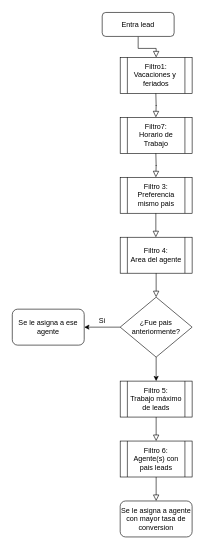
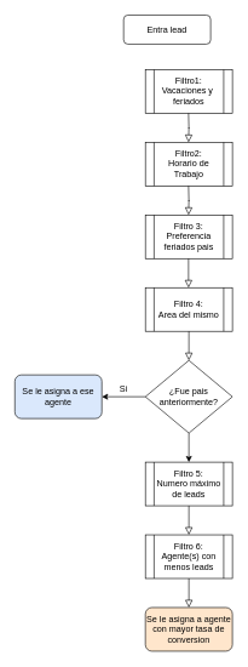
  <mxCell id="0" />
  <mxCell id="1" parent="0" />
- <mxCell id="2" value="" style="rounded=0;html=1;jettySize=auto;orthogonalLoop=1;fontSize=11;endArrow=block;endFill=0;endSize=8;strokeWidth=1;shadow=0;labelBackgroundColor=none;edgeStyle=orthogonalEdgeStyle;entryX=0.5;entryY=0;entryDx=0;entryDy=0;" parent="1" source="3" target="5" edge="1"><mxGeometry relative="1" as="geometry"><mxPoint x="260" y="165" as="targetPoint" /></mxGeometry></mxCell>
  <mxCell id="3" value="Entra lead" style="rounded=1;whiteSpace=wrap;html=1;fontSize=12;glass=0;strokeWidth=1;shadow=0;" parent="1" vertex="1"><mxGeometry x="170" y="20" width="120" height="40" as="geometry" /></mxCell>
- <mxCell id="4" value="Filtro 4:&lt;br&gt;Area del agente" style="shape=process;whiteSpace=wrap;html=1;backgroundOutline=1;" vertex="1" parent="1"><mxGeometry x="200" y="395" width="120" height="60" as="geometry" /></mxCell>
+ <mxCell id="4" value="Filtro 4:&lt;br&gt;Area del mismo" style="shape=process;whiteSpace=wrap;html=1;backgroundOutline=1;" vertex="1" parent="1"><mxGeometry x="200" y="395" width="120" height="60" as="geometry" /></mxCell>
  <mxCell id="5" value="Filtro1:&lt;br&gt;Vacaciones y&amp;nbsp; feriados" style="shape=process;whiteSpace=wrap;html=1;backgroundOutline=1;" vertex="1" parent="1"><mxGeometry x="200" y="95" width="120" height="60" as="geometry" /></mxCell>
- <mxCell id="6" value="Filtro7:&lt;br&gt;Horario de Trabajo" style="shape=process;whiteSpace=wrap;html=1;backgroundOutline=1;" vertex="1" parent="1"><mxGeometry x="200" y="195" width="120" height="60" as="geometry" /></mxCell>
+ <mxCell id="6" value="Filtro2:&lt;br&gt;Horario de Trabajo" style="shape=process;whiteSpace=wrap;html=1;backgroundOutline=1;" vertex="1" parent="1"><mxGeometry x="200" y="195" width="120" height="60" as="geometry" /></mxCell>
  <mxCell id="7" value="" style="rounded=0;html=1;jettySize=auto;orthogonalLoop=1;fontSize=11;endArrow=block;endFill=0;endSize=8;strokeWidth=1;shadow=0;labelBackgroundColor=none;edgeStyle=orthogonalEdgeStyle;entryX=0.5;entryY=0;entryDx=0;entryDy=0;" edge="1" parent="1"><mxGeometry relative="1" as="geometry"><mxPoint x="259.5" y="155" as="sourcePoint" /><mxPoint x="259.5" y="195" as="targetPoint" /></mxGeometry></mxCell>
  <mxCell id="8" value="" style="rounded=0;html=1;jettySize=auto;orthogonalLoop=1;fontSize=11;endArrow=block;endFill=0;endSize=8;strokeWidth=1;shadow=0;labelBackgroundColor=none;edgeStyle=orthogonalEdgeStyle;entryX=0.5;entryY=0;entryDx=0;entryDy=0;" edge="1" parent="1"><mxGeometry relative="1" as="geometry"><mxPoint x="259.5" y="255" as="sourcePoint" /><mxPoint x="259.5" y="295" as="targetPoint" /></mxGeometry></mxCell>
  <mxCell id="9" value="¿Fue pais anteriormente?" style="rhombus;whiteSpace=wrap;html=1;" vertex="1" parent="1"><mxGeometry x="200" y="495" width="120" height="100" as="geometry" /></mxCell>
  <mxCell id="10" value="" style="endArrow=classic;html=1;exitX=0;exitY=0.5;exitDx=0;exitDy=0;" edge="1" parent="1" source="9"><mxGeometry width="50" height="50" relative="1" as="geometry"><mxPoint x="140" y="585" as="sourcePoint" /><mxPoint x="140" y="545" as="targetPoint" /></mxGeometry></mxCell>
  <mxCell id="11" value="Si" style="text;html=1;strokeColor=none;fillColor=none;align=center;verticalAlign=middle;whiteSpace=wrap;rounded=0;" vertex="1" parent="1"><mxGeometry x="150" y="525" width="40" height="20" as="geometry" /></mxCell>
- <mxCell id="12" value="Se le asigna a ese agente" style="rounded=1;whiteSpace=wrap;html=1;" vertex="1" parent="1"><mxGeometry x="20" y="515" width="120" height="60" as="geometry" /></mxCell>
+ <mxCell id="12" value="Se le asigna a ese agente" style="rounded=1;whiteSpace=wrap;html=1;fillColor=#dae8fc;" vertex="1" parent="1"><mxGeometry x="20" y="515" width="120" height="60" as="geometry" /></mxCell>
  <mxCell id="13" value="" style="endArrow=classic;html=1;exitX=0.5;exitY=1;exitDx=0;exitDy=0;" edge="1" parent="1" source="9"><mxGeometry width="50" height="50" relative="1" as="geometry"><mxPoint x="160" y="825" as="sourcePoint" /><mxPoint x="260" y="635" as="targetPoint" /></mxGeometry></mxCell>
- <mxCell id="14" value="Filtro 3:&lt;br&gt;Preferencia mismo pais" style="shape=process;whiteSpace=wrap;html=1;backgroundOutline=1;" vertex="1" parent="1"><mxGeometry x="200" y="295" width="120" height="60" as="geometry" /></mxCell>
+ <mxCell id="14" value="Filtro 3:&lt;br&gt;Preferencia feriados pais" style="shape=process;whiteSpace=wrap;html=1;backgroundOutline=1;" vertex="1" parent="1"><mxGeometry x="200" y="295" width="120" height="60" as="geometry" /></mxCell>
  <mxCell id="15" value="" style="rounded=0;html=1;jettySize=auto;orthogonalLoop=1;fontSize=11;endArrow=block;endFill=0;endSize=8;strokeWidth=1;shadow=0;labelBackgroundColor=none;edgeStyle=orthogonalEdgeStyle;entryX=0.5;entryY=0;entryDx=0;entryDy=0;" edge="1" parent="1"><mxGeometry relative="1" as="geometry"><mxPoint x="260" y="455" as="sourcePoint" /><mxPoint x="260" y="495" as="targetPoint" /><Array as="points"><mxPoint x="260.5" y="485" /><mxPoint x="260.5" y="485" /></Array></mxGeometry></mxCell>
- <mxCell id="16" value="Filtro 5:&lt;br&gt;Trabajo máximo de leads" style="shape=process;whiteSpace=wrap;html=1;backgroundOutline=1;" vertex="1" parent="1"><mxGeometry x="200" y="635" width="120" height="60" as="geometry" /></mxCell>
+ <mxCell id="16" value="Filtro 5:&lt;br&gt;Numero máximo de leads" style="shape=process;whiteSpace=wrap;html=1;backgroundOutline=1;" vertex="1" parent="1"><mxGeometry x="200" y="635" width="120" height="60" as="geometry" /></mxCell>
  <mxCell id="17" value="" style="rounded=0;html=1;jettySize=auto;orthogonalLoop=1;fontSize=11;endArrow=block;endFill=0;endSize=8;strokeWidth=1;shadow=0;labelBackgroundColor=none;edgeStyle=orthogonalEdgeStyle;entryX=0.5;entryY=0;entryDx=0;entryDy=0;" edge="1" parent="1"><mxGeometry relative="1" as="geometry"><mxPoint x="259.5" y="355" as="sourcePoint" /><mxPoint x="259.5" y="395" as="targetPoint" /><Array as="points"><mxPoint x="260" y="385" /><mxPoint x="260" y="385" /></Array></mxGeometry></mxCell>
- <mxCell id="18" value="Filtro 6:&lt;br&gt;Agente(s) con pais leads" style="shape=process;whiteSpace=wrap;html=1;backgroundOutline=1;" vertex="1" parent="1"><mxGeometry x="200" y="735" width="120" height="60" as="geometry" /></mxCell>
+ <mxCell id="18" value="Filtro 6:&lt;br&gt;Agente(s) con menos leads" style="shape=process;whiteSpace=wrap;html=1;backgroundOutline=1;" vertex="1" parent="1"><mxGeometry x="200" y="735" width="120" height="60" as="geometry" /></mxCell>
  <mxCell id="19" value="" style="rounded=0;html=1;jettySize=auto;orthogonalLoop=1;fontSize=11;endArrow=block;endFill=0;endSize=8;strokeWidth=1;shadow=0;labelBackgroundColor=none;edgeStyle=orthogonalEdgeStyle;entryX=0.5;entryY=0;entryDx=0;entryDy=0;" edge="1" parent="1"><mxGeometry relative="1" as="geometry"><mxPoint x="260" y="695" as="sourcePoint" /><mxPoint x="260" y="735" as="targetPoint" /><Array as="points"><mxPoint x="260.5" y="725" /><mxPoint x="260.5" y="725" /></Array></mxGeometry></mxCell>
  <mxCell id="20" value="" style="rounded=0;html=1;jettySize=auto;orthogonalLoop=1;fontSize=11;endArrow=block;endFill=0;endSize=8;strokeWidth=1;shadow=0;labelBackgroundColor=none;edgeStyle=orthogonalEdgeStyle;entryX=0.5;entryY=0;entryDx=0;entryDy=0;" edge="1" parent="1"><mxGeometry relative="1" as="geometry"><mxPoint x="260" y="795" as="sourcePoint" /><mxPoint x="260" y="835" as="targetPoint" /><Array as="points"><mxPoint x="260.5" y="825" /><mxPoint x="260.5" y="825" /></Array></mxGeometry></mxCell>
- <mxCell id="21" value="Se le asigna a agente&lt;br&gt;con mayor tasa de conversion" style="rounded=1;whiteSpace=wrap;html=1;" vertex="1" parent="1"><mxGeometry x="200" y="835" width="120" height="60" as="geometry" /></mxCell>
+ <mxCell id="21" value="Se le asigna a agente&lt;br&gt;con mayor tasa de conversion" style="rounded=1;whiteSpace=wrap;html=1;fillColor=#ffe6cc;" vertex="1" parent="1"><mxGeometry x="200" y="835" width="120" height="60" as="geometry" /></mxCell>
